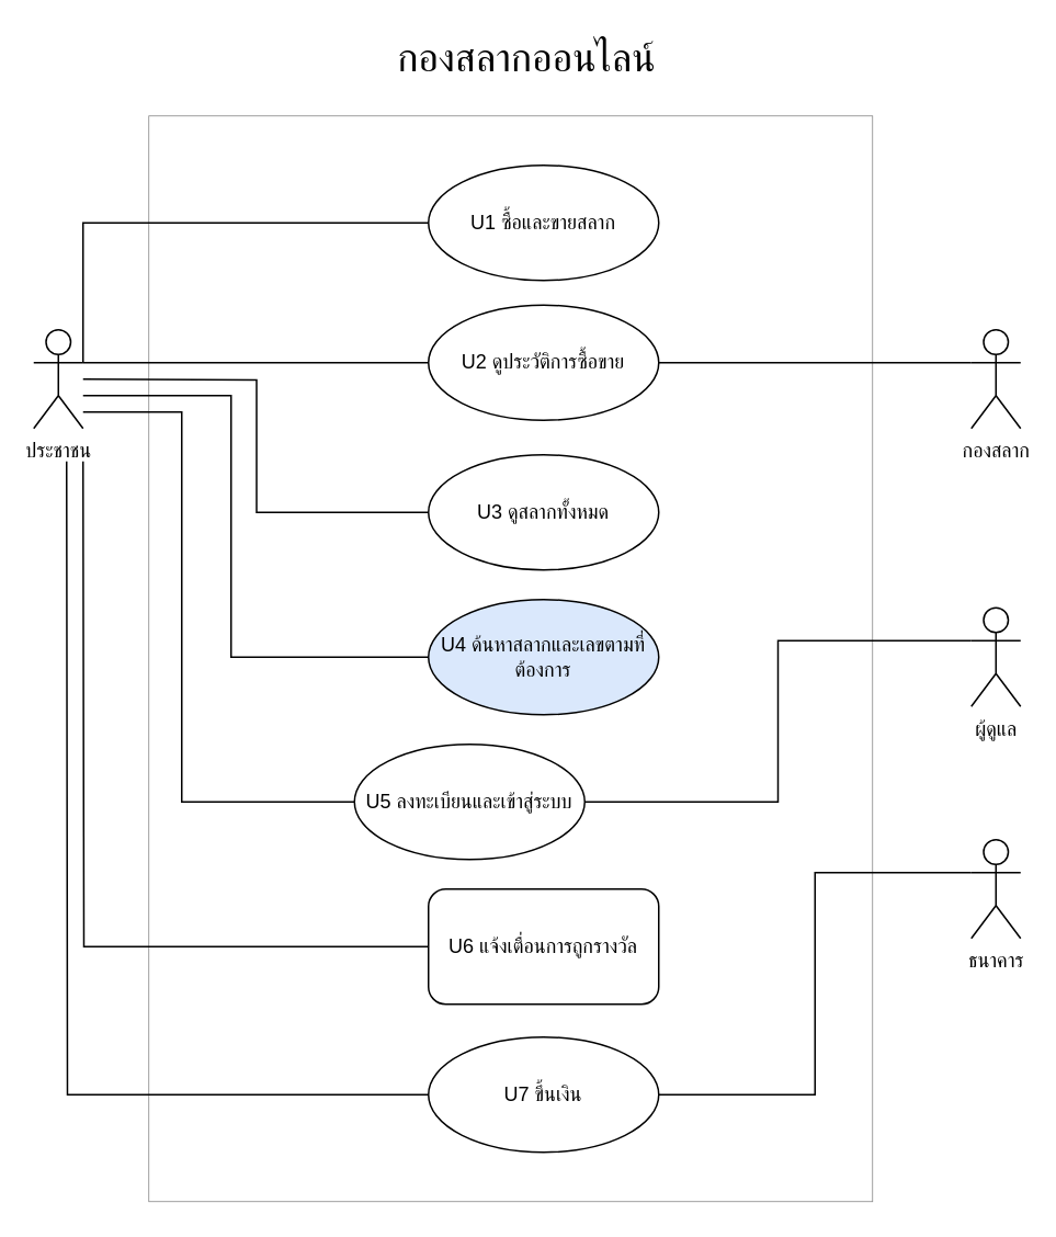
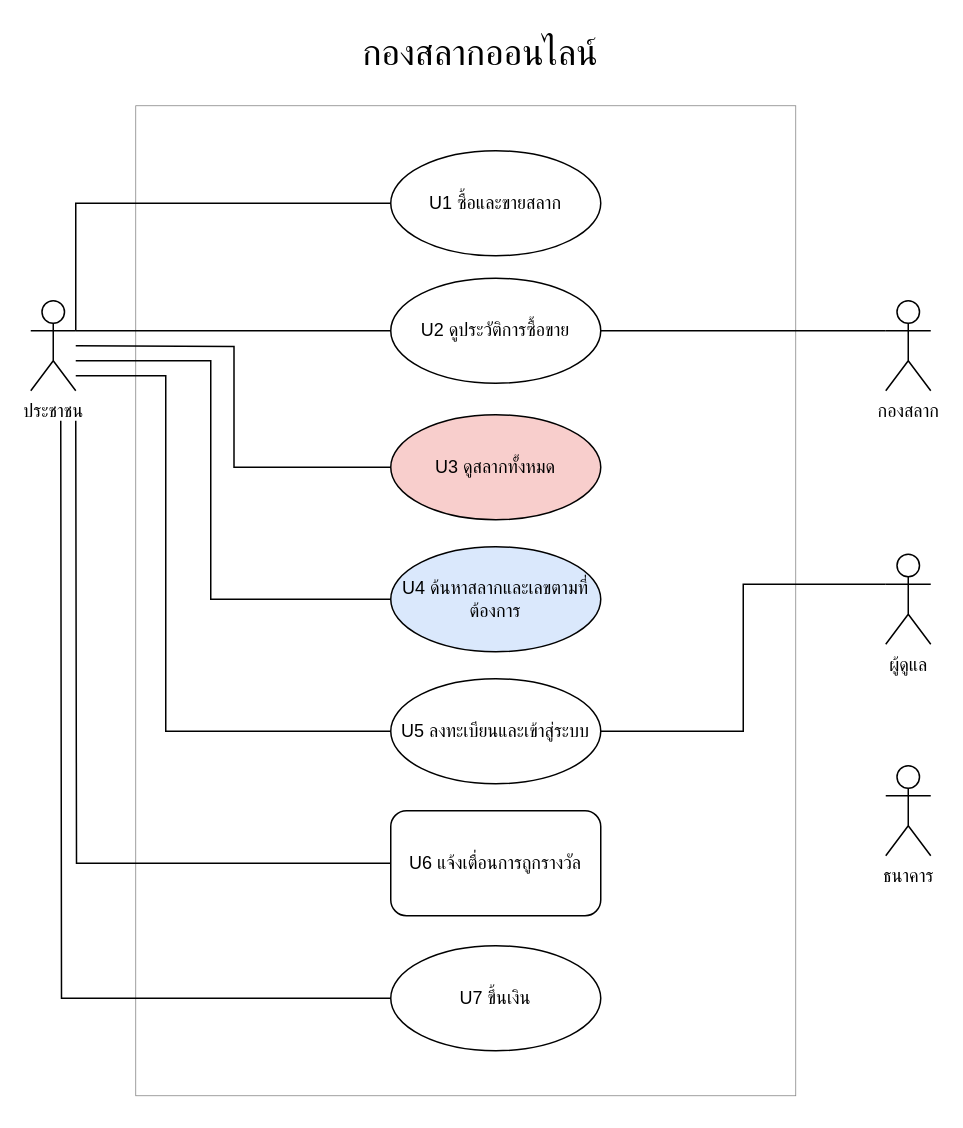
  <mxCell id="0" />
  <mxCell id="1" parent="0" />
  <mxCell id="2" value="" style="rounded=0;whiteSpace=wrap;html=1;fontSize=24;strokeWidth=0.5;strokeColor=#808080;" vertex="1" parent="1"><mxGeometry x="90" y="70" width="440" height="660" as="geometry" /></mxCell>
  <mxCell id="3" style="edgeStyle=orthogonalEdgeStyle;rounded=0;orthogonalLoop=1;jettySize=auto;html=1;entryX=0;entryY=0.5;entryDx=0;entryDy=0;endArrow=none;endFill=0;exitX=1;exitY=0.333;exitDx=0;exitDy=0;exitPerimeter=0;" edge="1" parent="1" source="6" target="10"><mxGeometry relative="1" as="geometry"><Array as="points"><mxPoint x="50" y="135" /></Array></mxGeometry></mxCell>
  <mxCell id="4" style="edgeStyle=orthogonalEdgeStyle;rounded=0;orthogonalLoop=1;jettySize=auto;html=1;exitX=1;exitY=0.333;exitDx=0;exitDy=0;exitPerimeter=0;entryX=0;entryY=0.5;entryDx=0;entryDy=0;endArrow=none;endFill=0;" edge="1" parent="1" source="6" target="11"><mxGeometry relative="1" as="geometry" /></mxCell>
  <mxCell id="5" style="edgeStyle=orthogonalEdgeStyle;rounded=0;orthogonalLoop=1;jettySize=auto;html=1;entryX=0;entryY=0.5;entryDx=0;entryDy=0;endArrow=none;endFill=0;" edge="1" parent="1" target="12"><mxGeometry relative="1" as="geometry"><mxPoint x="50" y="230" as="sourcePoint" /></mxGeometry></mxCell>
  <mxCell id="6" value="ประชาชน" style="shape=umlActor;verticalLabelPosition=bottom;verticalAlign=top;html=1;" vertex="1" parent="1"><mxGeometry x="20" y="200" width="30" height="60" as="geometry" /></mxCell>
  <mxCell id="7" style="edgeStyle=orthogonalEdgeStyle;rounded=0;orthogonalLoop=1;jettySize=auto;html=1;endArrow=none;endFill=0;exitX=0;exitY=0.333;exitDx=0;exitDy=0;exitPerimeter=0;" edge="1" parent="1" source="8" target="11"><mxGeometry relative="1" as="geometry" /></mxCell>
  <mxCell id="8" value="กองสลาก" style="shape=umlActor;verticalLabelPosition=bottom;verticalAlign=top;html=1;" vertex="1" parent="1"><mxGeometry x="590" y="200" width="30" height="60" as="geometry" /></mxCell>
  <mxCell id="9" value="ธนาคาร" style="shape=umlActor;verticalLabelPosition=bottom;verticalAlign=top;html=1;" vertex="1" parent="1"><mxGeometry x="590" y="510" width="30" height="60" as="geometry" /></mxCell>
  <mxCell id="10" value="U1 ซื้อและขายสลาก" style="ellipse;whiteSpace=wrap;html=1;" vertex="1" parent="1"><mxGeometry x="260" y="100" width="140" height="70" as="geometry" /></mxCell>
  <mxCell id="11" value="U2 ดูประวัติการซื้อขาย" style="ellipse;whiteSpace=wrap;html=1;" vertex="1" parent="1"><mxGeometry x="260" y="185" width="140" height="70" as="geometry" /></mxCell>
- <mxCell id="12" value="U3 ดูสลากทั้งหมด" style="ellipse;whiteSpace=wrap;html=1;" vertex="1" parent="1"><mxGeometry x="260" y="276" width="140" height="70" as="geometry" /></mxCell>
+ <mxCell id="12" value="U3 ดูสลากทั้งหมด" style="ellipse;whiteSpace=wrap;html=1;fillColor=#f8cecc;" vertex="1" parent="1"><mxGeometry x="260" y="276" width="140" height="70" as="geometry" /></mxCell>
  <mxCell id="13" style="edgeStyle=orthogonalEdgeStyle;rounded=0;orthogonalLoop=1;jettySize=auto;html=1;endArrow=none;endFill=0;" edge="1" parent="1" source="14" target="6"><mxGeometry relative="1" as="geometry"><mxPoint x="60" y="240" as="targetPoint" /><Array as="points"><mxPoint x="140" y="399" /><mxPoint x="140" y="240" /></Array></mxGeometry></mxCell>
  <mxCell id="14" value="U4 ด้นหาสลากและเลขตามที่ต้องการ" style="ellipse;whiteSpace=wrap;html=1;fillColor=#dae8fc;" vertex="1" parent="1"><mxGeometry x="260" y="364" width="140" height="70" as="geometry" /></mxCell>
  <mxCell id="15" style="edgeStyle=orthogonalEdgeStyle;rounded=0;orthogonalLoop=1;jettySize=auto;html=1;endArrow=none;endFill=0;" edge="1" parent="1" source="17" target="6"><mxGeometry relative="1" as="geometry"><mxPoint x="60" y="250" as="targetPoint" /><Array as="points"><mxPoint x="110" y="487" /><mxPoint x="110" y="250" /></Array></mxGeometry></mxCell>
  <mxCell id="16" style="edgeStyle=orthogonalEdgeStyle;rounded=0;orthogonalLoop=1;jettySize=auto;html=1;entryX=0;entryY=0.333;entryDx=0;entryDy=0;entryPerimeter=0;endArrow=none;endFill=0;" edge="1" parent="1" source="17" target="23"><mxGeometry relative="1" as="geometry" /></mxCell>
- <mxCell id="17" value="U5 ลงทะเบียนและเข้าสู่ระบบ" style="ellipse;whiteSpace=wrap;html=1;" vertex="1" parent="1"><mxGeometry x="215" y="452" width="140" height="70" as="geometry" /></mxCell>
+ <mxCell id="17" value="U5 ลงทะเบียนและเข้าสู่ระบบ" style="ellipse;whiteSpace=wrap;html=1;" vertex="1" parent="1"><mxGeometry x="260" y="452" width="140" height="70" as="geometry" /></mxCell>
  <mxCell id="18" style="edgeStyle=orthogonalEdgeStyle;rounded=0;orthogonalLoop=1;jettySize=auto;html=1;endArrow=none;endFill=0;" edge="1" parent="1" source="19"><mxGeometry relative="1" as="geometry"><mxPoint x="50" y="280" as="targetPoint" /></mxGeometry></mxCell>
  <mxCell id="19" value="U6 แจ้งเตื่อนการถูกรางวัล" style="whiteSpace=wrap;html=1;rounded=1;" vertex="1" parent="1"><mxGeometry x="260" y="540" width="140" height="70" as="geometry" /></mxCell>
  <mxCell id="20" style="edgeStyle=orthogonalEdgeStyle;rounded=0;orthogonalLoop=1;jettySize=auto;html=1;endArrow=none;endFill=0;" edge="1" parent="1" source="22"><mxGeometry relative="1" as="geometry"><mxPoint x="40" y="280" as="targetPoint" /></mxGeometry></mxCell>
- <mxCell id="21" style="edgeStyle=orthogonalEdgeStyle;rounded=0;orthogonalLoop=1;jettySize=auto;html=1;entryX=0;entryY=0.333;entryDx=0;entryDy=0;entryPerimeter=0;endArrow=none;endFill=0;" edge="1" parent="1" source="22" target="9"><mxGeometry relative="1" as="geometry" /></mxCell>
  <mxCell id="22" value="U7 ขึ้นเงิน" style="ellipse;whiteSpace=wrap;html=1;" vertex="1" parent="1"><mxGeometry x="260" y="630" width="140" height="70" as="geometry" /></mxCell>
  <mxCell id="23" value="ผู้ดูแล" style="shape=umlActor;verticalLabelPosition=bottom;verticalAlign=top;html=1;" vertex="1" parent="1"><mxGeometry x="590" y="369" width="30" height="60" as="geometry" /></mxCell>
  <mxCell id="24" value="&lt;font style=&quot;font-size: 24px&quot;&gt;กองสลากออนไลน์&lt;/font&gt;" style="text;html=1;strokeColor=none;fillColor=none;align=center;verticalAlign=middle;whiteSpace=wrap;rounded=0;" vertex="1" parent="1"><mxGeometry x="210" y="20" width="220" height="30" as="geometry" /></mxCell>
